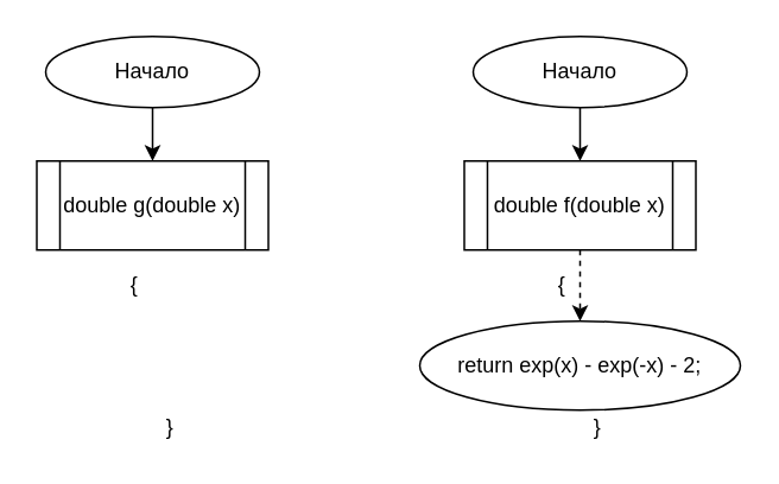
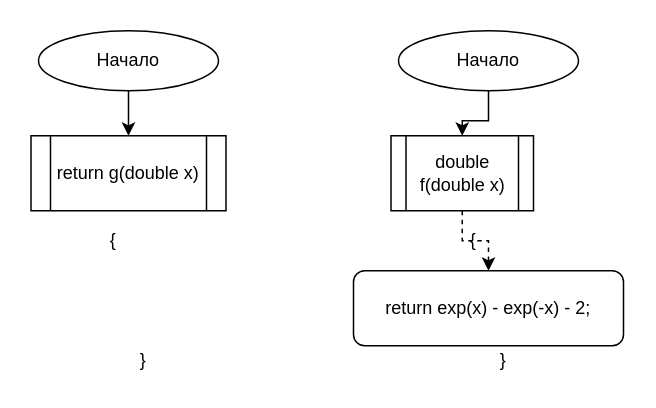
  <mxCell id="0" />
  <mxCell id="1" parent="0" />
  <mxCell id="2" style="edgeStyle=orthogonalEdgeStyle;rounded=0;orthogonalLoop=1;jettySize=auto;html=1;" edge="1" parent="1" source="3" target="4"><mxGeometry relative="1" as="geometry" /></mxCell>
  <mxCell id="3" value="Начало" style="ellipse;whiteSpace=wrap;html=1;" parent="1" vertex="1"><mxGeometry x="25" width="120" height="40" as="geometry" y="20" /></mxCell>
- <mxCell id="4" value="double g(double x)" style="shape=process;whiteSpace=wrap;html=1;backgroundOutline=1;" parent="1" vertex="1"><mxGeometry x="20" y="90" width="130" height="50" as="geometry" /></mxCell>
+ <mxCell id="4" value="return g(double x)" style="shape=process;whiteSpace=wrap;html=1;backgroundOutline=1;" parent="1" vertex="1"><mxGeometry x="20" y="90" width="130" height="50" as="geometry" /></mxCell>
  <mxCell id="5" value="{" style="text;html=1;align=center;verticalAlign=middle;whiteSpace=wrap;rounded=0;" parent="1" vertex="1"><mxGeometry x="45" y="150" width="60" height="20" as="geometry" /></mxCell>
  <mxCell id="6" value="}" style="text;html=1;align=center;verticalAlign=middle;whiteSpace=wrap;rounded=0;" parent="1" vertex="1"><mxGeometry x="65" y="230" width="60" height="20" as="geometry" /></mxCell>
  <mxCell id="7" style="edgeStyle=orthogonalEdgeStyle;rounded=0;orthogonalLoop=1;jettySize=auto;html=1;" edge="1" parent="1" source="8" target="10"><mxGeometry relative="1" as="geometry"><mxPoint x="325" y="100" as="targetPoint" /></mxGeometry></mxCell>
  <mxCell id="8" value="Начало" style="ellipse;whiteSpace=wrap;html=1;" vertex="1" parent="1"><mxGeometry x="265" width="120" height="40" as="geometry" y="20" /></mxCell>
  <mxCell id="9" style="edgeStyle=orthogonalEdgeStyle;rounded=0;orthogonalLoop=1;jettySize=auto;html=1;entryX=0.5;entryY=0;entryDx=0;entryDy=0;dashed=1;" edge="1" parent="1" source="10" target="11"><mxGeometry relative="1" as="geometry" /></mxCell>
- <mxCell id="10" value="double f(double x)" style="shape=process;whiteSpace=wrap;html=1;backgroundOutline=1;" vertex="1" parent="1"><mxGeometry x="260" y="90" width="130" height="50" as="geometry" /></mxCell>
- <mxCell id="11" value="return exp(x) - exp(-x) - 2;" style="ellipse;whiteSpace=wrap;html=1;" vertex="1" parent="1"><mxGeometry x="235" y="180" width="180" height="50" as="geometry" /></mxCell>
+ <mxCell id="10" value="double f(double x)" style="shape=process;whiteSpace=wrap;html=1;backgroundOutline=1;" vertex="1" parent="1"><mxGeometry x="260" y="90" width="95" height="50" as="geometry" /></mxCell>
+ <mxCell id="11" value="return exp(x) - exp(-x) - 2;" style="whiteSpace=wrap;html=1;rounded=1;" vertex="1" parent="1"><mxGeometry x="235" y="180" width="180" height="50" as="geometry" /></mxCell>
  <mxCell id="12" value="{" style="text;html=1;align=center;verticalAlign=middle;whiteSpace=wrap;rounded=0;" vertex="1" parent="1"><mxGeometry x="285" y="150" width="60" height="20" as="geometry" /></mxCell>
  <mxCell id="13" value="}" style="text;html=1;align=center;verticalAlign=middle;whiteSpace=wrap;rounded=0;" vertex="1" parent="1"><mxGeometry x="305" y="230" width="60" height="20" as="geometry" /></mxCell>
